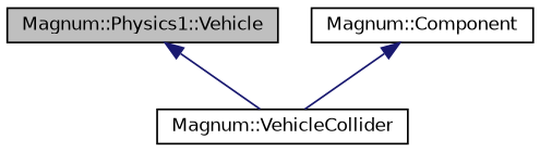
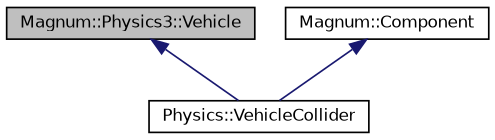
  digraph {
    node [color=black fillcolor=white fontname=Helvetica fontsize=10 shape=record style=filled]
    edge [color=midnightblue dir=back fontname=Helvetica fontsize=10 labelfontname=Helvetica labelfontsize=10 style=solid]
-   n1 [fillcolor=grey75 fontcolor=black height=0.2 label="Magnum::Physics1::Vehicle" width=0.4]
-   n2 [height=0.2 label="Magnum::VehicleCollider" width=0.4]
+   n1 [fillcolor=grey75 fontcolor=black height=0.2 label="Magnum::Physics3::Vehicle" width=0.4]
+   n2 [height=0.2 label="Physics::VehicleCollider" width=0.4]
    n3 [height=0.2 label="Magnum::Component" width=0.4]
    n1 -> n2
    n3 -> n2
  }
